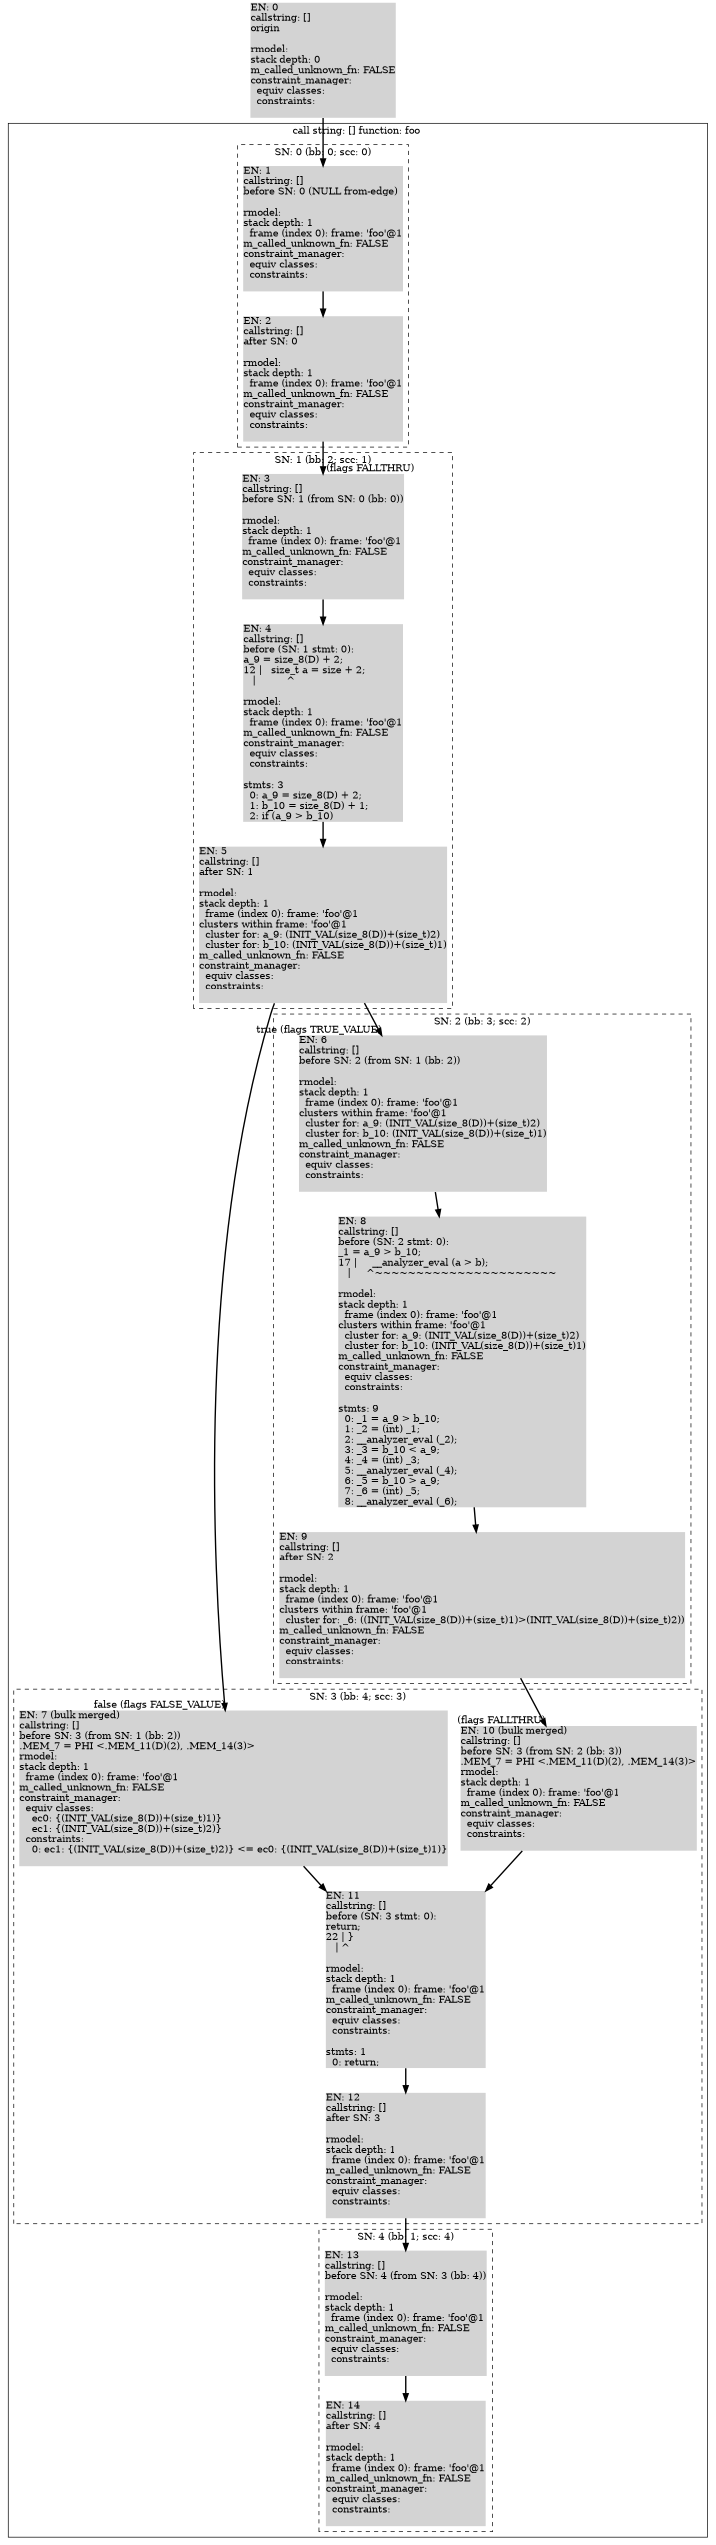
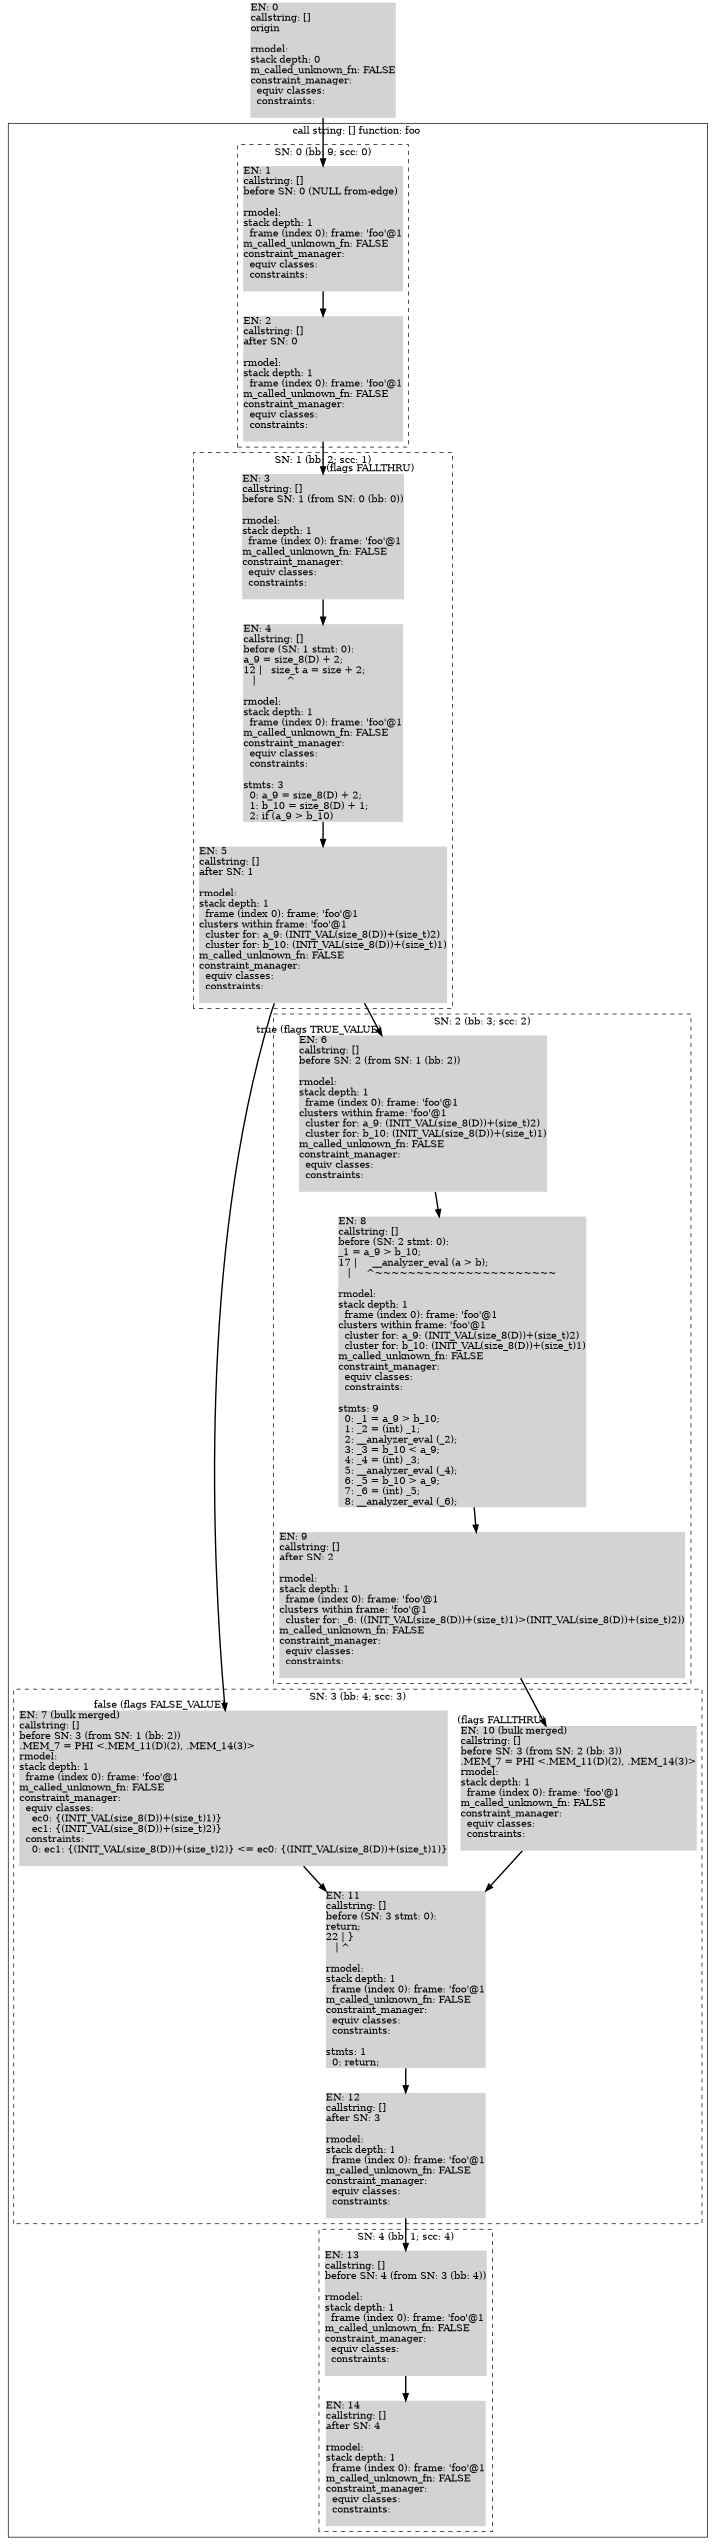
  digraph {
    compound=true
    node [fillcolor=lightgrey margin=0 shape=none style=filled]
    edge [color=black constraint=true style="solid,bold" weight=10]
    n1 [label="EN:\ 12\lcallstring:\ []\lafter\ SN:\ 3\l\lrmodel:\lstack\ depth:\ 1\l\ \ frame\ (index\ 0):\ frame:\ 'foo'@1\lm_called_unknown_fn:\ FALSE\lconstraint_manager:\l\ \ equiv\ classes:\l\ \ constraints:\l\l"]
    n2 [label="EN:\ 11\lcallstring:\ []\lbefore\ (SN:\ 3\ stmt:\ 0):\ \lreturn;\l22\ \|\ \}\l\ \ \ \|\ ^\l\lrmodel:\lstack\ depth:\ 1\l\ \ frame\ (index\ 0):\ frame:\ 'foo'@1\lm_called_unknown_fn:\ FALSE\lconstraint_manager:\l\ \ equiv\ classes:\l\ \ constraints:\l\lstmts:\ 1\l\ \ 0:\ return;\l"]
    n3 [label="EN:\ 10\ (bulk\ merged)\lcallstring:\ []\lbefore\ SN:\ 3\ (from\ SN:\ 2\ (bb:\ 3))\l.MEM_7\ =\ PHI\ \<.MEM_11(D)(2),\ .MEM_14(3)\>\lrmodel:\lstack\ depth:\ 1\l\ \ frame\ (index\ 0):\ frame:\ 'foo'@1\lm_called_unknown_fn:\ FALSE\lconstraint_manager:\l\ \ equiv\ classes:\l\ \ constraints:\l\l"]
    n4 [label="EN:\ 7\ (bulk\ merged)\lcallstring:\ []\lbefore\ SN:\ 3\ (from\ SN:\ 1\ (bb:\ 2))\l.MEM_7\ =\ PHI\ \<.MEM_11(D)(2),\ .MEM_14(3)\>\lrmodel:\lstack\ depth:\ 1\l\ \ frame\ (index\ 0):\ frame:\ 'foo'@1\lm_called_unknown_fn:\ FALSE\lconstraint_manager:\l\ \ equiv\ classes:\l\ \ \ \ ec0:\ \{(INIT_VAL(size_8(D))+(size_t)1)\}\l\ \ \ \ ec1:\ \{(INIT_VAL(size_8(D))+(size_t)2)\}\l\ \ constraints:\l\ \ \ \ 0:\ ec1:\ \{(INIT_VAL(size_8(D))+(size_t)2)\}\ \<=\ ec0:\ \{(INIT_VAL(size_8(D))+(size_t)1)\}\l\l"]
    n5 [label="EN:\ 1\lcallstring:\ []\lbefore\ SN:\ 0\ (NULL\ from-edge)\l\lrmodel:\lstack\ depth:\ 1\l\ \ frame\ (index\ 0):\ frame:\ 'foo'@1\lm_called_unknown_fn:\ FALSE\lconstraint_manager:\l\ \ equiv\ classes:\l\ \ constraints:\l\l"]
    n6 [label="EN:\ 2\lcallstring:\ []\lafter\ SN:\ 0\l\lrmodel:\lstack\ depth:\ 1\l\ \ frame\ (index\ 0):\ frame:\ 'foo'@1\lm_called_unknown_fn:\ FALSE\lconstraint_manager:\l\ \ equiv\ classes:\l\ \ constraints:\l\l"]
    n7 [label="EN:\ 14\lcallstring:\ []\lafter\ SN:\ 4\l\lrmodel:\lstack\ depth:\ 1\l\ \ frame\ (index\ 0):\ frame:\ 'foo'@1\lm_called_unknown_fn:\ FALSE\lconstraint_manager:\l\ \ equiv\ classes:\l\ \ constraints:\l\l"]
    n8 [label="EN:\ 13\lcallstring:\ []\lbefore\ SN:\ 4\ (from\ SN:\ 3\ (bb:\ 4))\l\lrmodel:\lstack\ depth:\ 1\l\ \ frame\ (index\ 0):\ frame:\ 'foo'@1\lm_called_unknown_fn:\ FALSE\lconstraint_manager:\l\ \ equiv\ classes:\l\ \ constraints:\l\l"]
    n9 [label="EN:\ 6\lcallstring:\ []\lbefore\ SN:\ 2\ (from\ SN:\ 1\ (bb:\ 2))\l\lrmodel:\lstack\ depth:\ 1\l\ \ frame\ (index\ 0):\ frame:\ 'foo'@1\lclusters\ within\ frame:\ 'foo'@1\l\ \ cluster\ for:\ a_9:\ (INIT_VAL(size_8(D))+(size_t)2)\l\ \ cluster\ for:\ b_10:\ (INIT_VAL(size_8(D))+(size_t)1)\lm_called_unknown_fn:\ FALSE\lconstraint_manager:\l\ \ equiv\ classes:\l\ \ constraints:\l\l"]
    n10 [label="EN:\ 9\lcallstring:\ []\lafter\ SN:\ 2\l\lrmodel:\lstack\ depth:\ 1\l\ \ frame\ (index\ 0):\ frame:\ 'foo'@1\lclusters\ within\ frame:\ 'foo'@1\l\ \ cluster\ for:\ _6:\ ((INIT_VAL(size_8(D))+(size_t)1)\>(INIT_VAL(size_8(D))+(size_t)2))\lm_called_unknown_fn:\ FALSE\lconstraint_manager:\l\ \ equiv\ classes:\l\ \ constraints:\l\l"]
    n11 [label="EN:\ 8\lcallstring:\ []\lbefore\ (SN:\ 2\ stmt:\ 0):\ \l_1\ =\ a_9\ \>\ b_10;\l17\ \|\ \ \ \ \ __analyzer_eval\ (a\ \>\ b);\l\ \ \ \|\ \ \ \ \ ^~~~~~~~~~~~~~~~~~~~~~~\l\lrmodel:\lstack\ depth:\ 1\l\ \ frame\ (index\ 0):\ frame:\ 'foo'@1\lclusters\ within\ frame:\ 'foo'@1\l\ \ cluster\ for:\ a_9:\ (INIT_VAL(size_8(D))+(size_t)2)\l\ \ cluster\ for:\ b_10:\ (INIT_VAL(size_8(D))+(size_t)1)\lm_called_unknown_fn:\ FALSE\lconstraint_manager:\l\ \ equiv\ classes:\l\ \ constraints:\l\lstmts:\ 9\l\ \ 0:\ _1\ =\ a_9\ \>\ b_10;\l\ \ 1:\ _2\ =\ (int)\ _1;\l\ \ 2:\ __analyzer_eval\ (_2);\l\ \ 3:\ _3\ =\ b_10\ \<\ a_9;\l\ \ 4:\ _4\ =\ (int)\ _3;\l\ \ 5:\ __analyzer_eval\ (_4);\l\ \ 6:\ _5\ =\ b_10\ \>\ a_9;\l\ \ 7:\ _6\ =\ (int)\ _5;\l\ \ 8:\ __analyzer_eval\ (_6);\l"]
    n12 [label="EN:\ 5\lcallstring:\ []\lafter\ SN:\ 1\l\lrmodel:\lstack\ depth:\ 1\l\ \ frame\ (index\ 0):\ frame:\ 'foo'@1\lclusters\ within\ frame:\ 'foo'@1\l\ \ cluster\ for:\ a_9:\ (INIT_VAL(size_8(D))+(size_t)2)\l\ \ cluster\ for:\ b_10:\ (INIT_VAL(size_8(D))+(size_t)1)\lm_called_unknown_fn:\ FALSE\lconstraint_manager:\l\ \ equiv\ classes:\l\ \ constraints:\l\l"]
    n13 [label="EN:\ 3\lcallstring:\ []\lbefore\ SN:\ 1\ (from\ SN:\ 0\ (bb:\ 0))\l\lrmodel:\lstack\ depth:\ 1\l\ \ frame\ (index\ 0):\ frame:\ 'foo'@1\lm_called_unknown_fn:\ FALSE\lconstraint_manager:\l\ \ equiv\ classes:\l\ \ constraints:\l\l"]
    n14 [label="EN:\ 4\lcallstring:\ []\lbefore\ (SN:\ 1\ stmt:\ 0):\ \la_9\ =\ size_8(D)\ +\ 2;\l12\ \|\ \ \ size_t\ a\ =\ size\ +\ 2;\l\ \ \ \|\ \ \ \ \ \ \ \ \ \ ^\l\lrmodel:\lstack\ depth:\ 1\l\ \ frame\ (index\ 0):\ frame:\ 'foo'@1\lm_called_unknown_fn:\ FALSE\lconstraint_manager:\l\ \ equiv\ classes:\l\ \ constraints:\l\lstmts:\ 3\l\ \ 0:\ a_9\ =\ size_8(D)\ +\ 2;\l\ \ 1:\ b_10\ =\ size_8(D)\ +\ 1;\l\ \ 2:\ if\ (a_9\ \>\ b_10)\l"]
    n15 [label="EN:\ 0\lcallstring:\ []\lorigin\l\lrmodel:\lstack\ depth:\ 0\lm_called_unknown_fn:\ FALSE\lconstraint_manager:\l\ \ equiv\ classes:\l\ \ constraints:\l\l"]
    subgraph cluster_1 {
      label="call string: [] function: foo "
      subgraph cluster_2 {
        label="SN: 3 (bb: 4; scc: 3)"
        style=dashed
        n1
        n2
        n3
        n4
      }
      subgraph cluster_3 {
-       label="SN: 0 (bb: 0; scc: 0)"
+       label="SN: 0 (bb: 9; scc: 0)"
        style=dashed
        n5
        n6
      }
      subgraph cluster_4 {
        label="SN: 4 (bb: 1; scc: 4)"
        style=dashed
        n7
        n8
      }
      subgraph cluster_5 {
        label="SN: 2 (bb: 3; scc: 2)"
        style=dashed
        n9
        n10
        n11
      }
      subgraph cluster_6 {
        label="SN: 1 (bb: 2; scc: 1)"
        style=dashed
        n12
        n13
        n14
      }
    }
    n1 -> n8
    n2 -> n1
    n3 -> n2
    n4 -> n2
    n5 -> n6
    n6 -> n13 [headlabel=" (flags FALLTHRU)"]
    n8 -> n7
    n9 -> n11
    n10 -> n3 [headlabel=" (flags FALLTHRU)"]
    n11 -> n10
    n12 -> n4 [headlabel="false (flags FALSE_VALUE)"]
    n12 -> n9 [headlabel="true (flags TRUE_VALUE)"]
    n13 -> n14
    n14 -> n12
    n15 -> n5
  }
